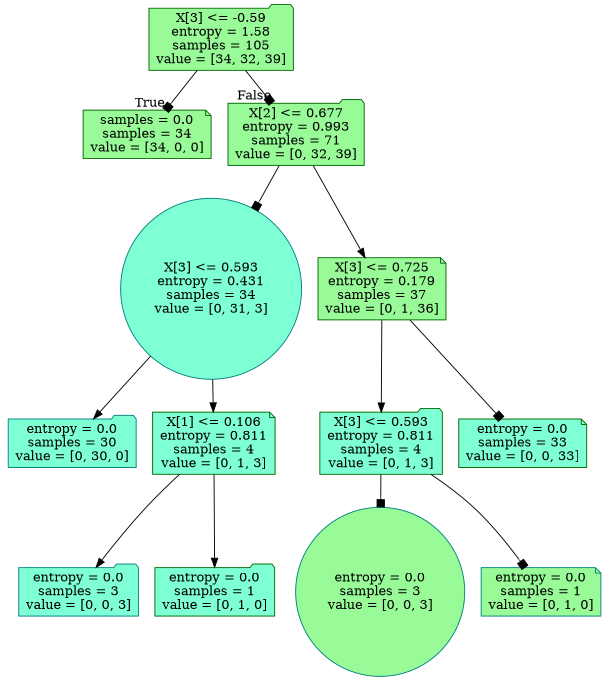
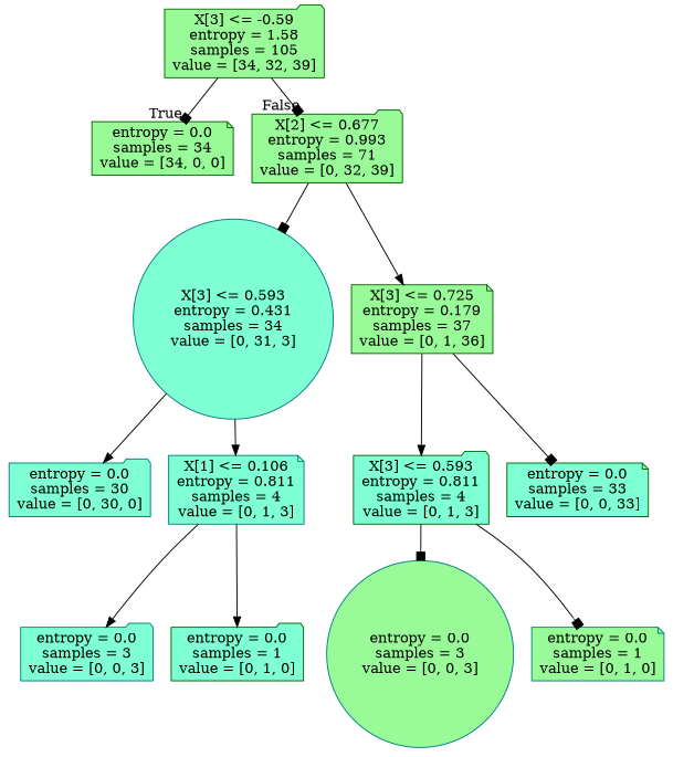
  digraph {
    node [color=darkgreen fillcolor=aquamarine shape=folder style=filled]
    edge [arrowhead=box]
    n1 [fillcolor=palegreen label="X[3] <= -0.59\nentropy = 1.58\nsamples = 105\nvalue = [34, 32, 39]"]
-   n2 [fillcolor=palegreen label="samples = 0.0\nsamples = 34\nvalue = [34, 0, 0]" shape=note]
+   n2 [fillcolor=palegreen label="entropy = 0.0\nsamples = 34\nvalue = [34, 0, 0]" shape=note]
    n3 [fillcolor=palegreen label="X[2] <= 0.677\nentropy = 0.993\nsamples = 71\nvalue = [0, 32, 39]"]
    n4 [color=teal label="X[3] <= 0.593\nentropy = 0.431\nsamples = 34\nvalue = [0, 31, 3]" shape=circle]
    n5 [fillcolor=palegreen label="X[3] <= 0.725\nentropy = 0.179\nsamples = 37\nvalue = [0, 1, 36]" shape=note]
    n6 [color=teal label="entropy = 0.0\nsamples = 30\nvalue = [0, 30, 0]"]
-   n7 [label="X[1] <= 0.106\nentropy = 0.811\nsamples = 4\nvalue = [0, 1, 3]" shape=note]
+   n7 [color=teal label="X[1] <= 0.106\nentropy = 0.811\nsamples = 4\nvalue = [0, 1, 3]" shape=note]
    n8 [label="X[3] <= 0.593\nentropy = 0.811\nsamples = 4\nvalue = [0, 1, 3]"]
    n9 [label="entropy = 0.0\nsamples = 33\nvalue = [0, 0, 33]" shape=note]
    n10 [color=teal label="entropy = 0.0\nsamples = 3\nvalue = [0, 0, 3]"]
    n11 [label="entropy = 0.0\nsamples = 1\nvalue = [0, 1, 0]"]
    n12 [color=teal fillcolor=palegreen label="entropy = 0.0\nsamples = 3\nvalue = [0, 0, 3]" shape=circle]
    n13 [color=teal fillcolor=palegreen label="entropy = 0.0\nsamples = 1\nvalue = [0, 1, 0]" shape=note]
    n1 -> n2 [headlabel=True labelangle=45 labeldistance=2.5]
    n1 -> n3 [headlabel=False labelangle=-45 labeldistance=2.5]
    n3 -> n4
    n3 -> n5 [arrowhead=normal]
    n4 -> n6 [arrowhead=normal]
    n4 -> n7 [arrowhead=normal]
    n5 -> n8 [arrowhead=normal]
    n5 -> n9
    n7 -> n10 [arrowhead=normal]
    n7 -> n11 [arrowhead=normal]
    n8 -> n12
    n8 -> n13
  }
